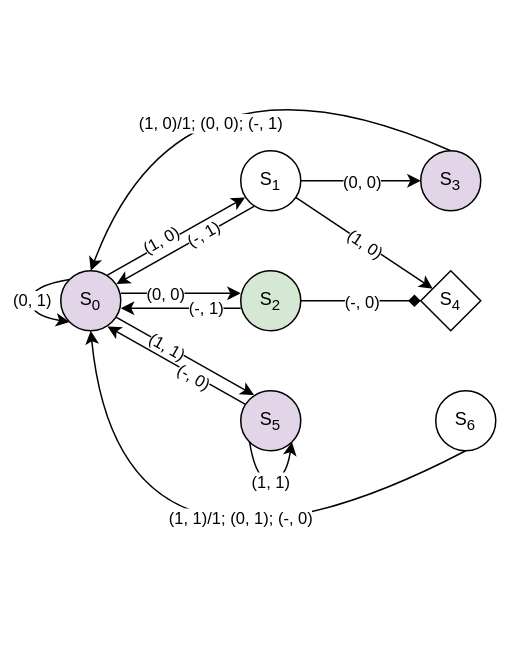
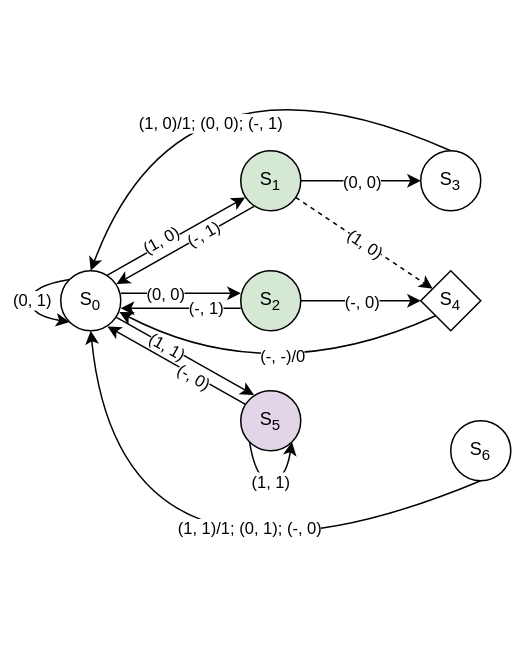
  <mxCell id="0" />
  <mxCell id="1" parent="0" />
- <mxCell id="2" value="S&lt;sub&gt;1&lt;/sub&gt;" style="ellipse;whiteSpace=wrap;html=1;aspect=fixed;" vertex="1" parent="1"><mxGeometry x="160" y="100" width="40" height="40" as="geometry" /></mxCell>
- <mxCell id="3" value="S&lt;sub&gt;0&lt;/sub&gt;" style="ellipse;whiteSpace=wrap;html=1;aspect=fixed;fillColor=#e1d5e7;" vertex="1" parent="1"><mxGeometry x="40" y="180" width="40" height="40" as="geometry" /></mxCell>
+ <mxCell id="2" value="S&lt;sub&gt;1&lt;/sub&gt;" style="ellipse;whiteSpace=wrap;html=1;aspect=fixed;fillColor=#d5e8d4;" vertex="1" parent="1"><mxGeometry x="160" y="100" width="40" height="40" as="geometry" /></mxCell>
+ <mxCell id="3" value="S&lt;sub&gt;0&lt;/sub&gt;" style="ellipse;whiteSpace=wrap;html=1;aspect=fixed;" vertex="1" parent="1"><mxGeometry x="40" y="180" width="40" height="40" as="geometry" /></mxCell>
  <mxCell id="4" value="S&lt;sub&gt;2&lt;/sub&gt;" style="ellipse;whiteSpace=wrap;html=1;aspect=fixed;fillColor=#d5e8d4;" vertex="1" parent="1"><mxGeometry x="160" y="180" width="40" height="40" as="geometry" /></mxCell>
- <mxCell id="5" value="S&lt;sub&gt;3&lt;/sub&gt;" style="ellipse;whiteSpace=wrap;html=1;aspect=fixed;fillColor=#e1d5e7;" vertex="1" parent="1"><mxGeometry x="280" y="100" width="40" height="40" as="geometry" /></mxCell>
+ <mxCell id="5" value="S&lt;sub&gt;3&lt;/sub&gt;" style="ellipse;whiteSpace=wrap;html=1;aspect=fixed;" vertex="1" parent="1"><mxGeometry x="280" y="100" width="40" height="40" as="geometry" /></mxCell>
  <mxCell id="6" value="S&lt;sub&gt;4&lt;/sub&gt;" style="rhombus;whiteSpace=wrap;html=1;aspect=fixed;" vertex="1" parent="1"><mxGeometry x="280" y="180" width="40" height="40" as="geometry" /></mxCell>
  <mxCell id="7" value="S&lt;sub&gt;5&lt;/sub&gt;" style="ellipse;whiteSpace=wrap;html=1;aspect=fixed;fillColor=#e1d5e7;" vertex="1" parent="1"><mxGeometry x="160" y="260" width="40" height="40" as="geometry" /></mxCell>
- <mxCell id="8" value="S&lt;sub&gt;6&lt;/sub&gt;" style="ellipse;whiteSpace=wrap;html=1;aspect=fixed;" vertex="1" parent="1"><mxGeometry x="290" y="260" width="40" height="40" as="geometry" /></mxCell>
+ <mxCell id="8" value="S&lt;sub&gt;6&lt;/sub&gt;" style="ellipse;whiteSpace=wrap;html=1;aspect=fixed;" vertex="1" parent="1"><mxGeometry x="300" y="280" width="40" height="40" as="geometry" /></mxCell>
  <mxCell id="9" value="" style="endArrow=classic;html=1;rounded=0;exitX=1;exitY=0;exitDx=0;exitDy=0;entryX=0;entryY=1;entryDx=0;entryDy=0;arcSize=20;jumpSize=6;labelBorderColor=none;textShadow=0;" edge="1" parent="1"><mxGeometry width="50" height="50" relative="1" as="geometry"><mxPoint x="71.142" y="182.858" as="sourcePoint" /><mxPoint x="162.858" y="131.142" as="targetPoint" /></mxGeometry></mxCell>
  <mxCell id="10" value="(1, 0)" style="edgeLabel;html=1;align=center;verticalAlign=middle;resizable=0;points=[];horizontal=1;labelPosition=center;verticalLabelPosition=middle;rotation=330.6;" vertex="1" connectable="0" parent="9"><mxGeometry x="-0.188" y="2" relative="1" as="geometry"><mxPoint x="-1" as="offset" /></mxGeometry></mxCell>
  <mxCell id="11" value="" style="endArrow=classic;html=1;rounded=0;entryX=0;entryY=0.5;entryDx=0;entryDy=0;" edge="1" parent="1" target="5"><mxGeometry width="50" height="50" relative="1" as="geometry"><mxPoint x="200" y="120" as="sourcePoint" /><mxPoint x="250" y="70" as="targetPoint" /></mxGeometry></mxCell>
  <mxCell id="12" value="(0, 0)" style="edgeLabel;html=1;align=center;verticalAlign=middle;resizable=0;points=[];" vertex="1" connectable="0" parent="11"><mxGeometry relative="1" as="geometry"><mxPoint as="offset" /></mxGeometry></mxCell>
  <mxCell id="13" value="" style="endArrow=classic;html=1;rounded=0;exitX=0;exitY=1;exitDx=0;exitDy=0;entryX=1;entryY=0;entryDx=0;entryDy=0;" edge="1" parent="1"><mxGeometry width="50" height="50" relative="1" as="geometry"><mxPoint x="168.858" y="137.142" as="sourcePoint" /><mxPoint x="77.142" y="188.858" as="targetPoint" /></mxGeometry></mxCell>
  <mxCell id="14" value="(-, 1)" style="edgeLabel;html=1;align=center;verticalAlign=middle;resizable=0;points=[];rotation=330.6;" vertex="1" connectable="0" parent="13"><mxGeometry x="-0.254" y="-1" relative="1" as="geometry"><mxPoint as="offset" /></mxGeometry></mxCell>
- <mxCell id="15" value="" style="endArrow=classic;html=1;rounded=0;" edge="1" parent="1" source="2" target="6"><mxGeometry width="50" height="50" relative="1" as="geometry"><mxPoint x="190" y="210" as="sourcePoint" /><mxPoint x="240" y="160" as="targetPoint" /></mxGeometry></mxCell>
+ <mxCell id="15" value="" style="endArrow=classic;html=1;rounded=0;dashed=1;" edge="1" parent="1" source="2" target="6"><mxGeometry width="50" height="50" relative="1" as="geometry"><mxPoint x="190" y="210" as="sourcePoint" /><mxPoint x="240" y="160" as="targetPoint" /></mxGeometry></mxCell>
  <mxCell id="16" value="(1, 0)" style="edgeLabel;html=1;align=center;verticalAlign=middle;resizable=0;points=[];rotation=33.6;" vertex="1" connectable="0" parent="15"><mxGeometry relative="1" as="geometry"><mxPoint as="offset" /></mxGeometry></mxCell>
- <mxCell id="17" value="" style="endArrow=diamond;html=1;rounded=0;exitX=1;exitY=0.5;exitDx=0;exitDy=0;entryX=0;entryY=0.5;entryDx=0;entryDy=0;" edge="1" parent="1" source="4" target="6"><mxGeometry width="50" height="50" relative="1" as="geometry"><mxPoint x="190" y="210" as="sourcePoint" /><mxPoint x="240" y="160" as="targetPoint" /></mxGeometry></mxCell>
+ <mxCell id="17" value="" style="endArrow=classic;html=1;rounded=0;exitX=1;exitY=0.5;exitDx=0;exitDy=0;entryX=0;entryY=0.5;entryDx=0;entryDy=0;" edge="1" parent="1" source="4" target="6"><mxGeometry width="50" height="50" relative="1" as="geometry"><mxPoint x="190" y="210" as="sourcePoint" /><mxPoint x="240" y="160" as="targetPoint" /></mxGeometry></mxCell>
  <mxCell id="18" value="(-, 0)" style="edgeLabel;html=1;align=center;verticalAlign=middle;resizable=0;points=[];" vertex="1" connectable="0" parent="17"><mxGeometry relative="1" as="geometry"><mxPoint as="offset" /></mxGeometry></mxCell>
  <mxCell id="19" value="" style="endArrow=classic;html=1;rounded=0;entryX=0.5;entryY=0;entryDx=0;entryDy=0;curved=1;" edge="1" parent="1" target="3"><mxGeometry width="50" height="50" relative="1" as="geometry"><mxPoint x="300" y="100" as="sourcePoint" /><mxPoint x="130" y="90" as="targetPoint" /><Array as="points"><mxPoint x="120" y="20" /></Array></mxGeometry></mxCell>
  <mxCell id="20" value="(1, 0)/1; (0, 0); (-, 1)" style="edgeLabel;html=1;align=center;verticalAlign=middle;resizable=0;points=[];" vertex="1" connectable="0" parent="19"><mxGeometry x="0.351" y="40" relative="1" as="geometry"><mxPoint as="offset" /></mxGeometry></mxCell>
  <mxCell id="21" value="" style="endArrow=classic;html=1;rounded=0;exitX=1;exitY=1;exitDx=0;exitDy=0;entryX=0;entryY=0;entryDx=0;entryDy=0;" edge="1" parent="1"><mxGeometry width="50" height="50" relative="1" as="geometry"><mxPoint x="77.142" y="211.142" as="sourcePoint" /><mxPoint x="168.858" y="262.858" as="targetPoint" /></mxGeometry></mxCell>
  <mxCell id="22" value="(1, 1)" style="edgeLabel;html=1;align=center;verticalAlign=middle;resizable=0;points=[];rotation=29.6;" vertex="1" connectable="0" parent="21"><mxGeometry relative="1" as="geometry"><mxPoint x="-12" y="-7" as="offset" /></mxGeometry></mxCell>
  <mxCell id="23" value="" style="endArrow=classic;html=1;rounded=0;exitX=0;exitY=0;exitDx=0;exitDy=0;entryX=1;entryY=1;entryDx=0;entryDy=0;" edge="1" parent="1"><mxGeometry width="50" height="50" relative="1" as="geometry"><mxPoint x="162.858" y="268.858" as="sourcePoint" /><mxPoint x="71.142" y="217.142" as="targetPoint" /></mxGeometry></mxCell>
  <mxCell id="24" value="(-, 0)" style="edgeLabel;html=1;align=center;verticalAlign=middle;resizable=0;points=[];rotation=29.6;" vertex="1" connectable="0" parent="23"><mxGeometry relative="1" as="geometry"><mxPoint x="12" y="7" as="offset" /></mxGeometry></mxCell>
  <mxCell id="25" value="" style="endArrow=classic;html=1;rounded=0;exitX=0;exitY=1;exitDx=0;exitDy=0;entryX=1;entryY=1;entryDx=0;entryDy=0;curved=1;" edge="1" parent="1" source="7" target="7"><mxGeometry width="50" height="50" relative="1" as="geometry"><mxPoint x="160" y="320" as="sourcePoint" /><mxPoint x="210" y="270" as="targetPoint" /><Array as="points"><mxPoint x="170" y="320" /><mxPoint x="190" y="320" /></Array></mxGeometry></mxCell>
  <mxCell id="26" value="(1, 1)" style="edgeLabel;html=1;align=center;verticalAlign=middle;resizable=0;points=[];" vertex="1" connectable="0" parent="25"><mxGeometry relative="1" as="geometry"><mxPoint as="offset" /></mxGeometry></mxCell>
  <mxCell id="27" value="" style="endArrow=classic;html=1;rounded=0;exitX=0.5;exitY=1;exitDx=0;exitDy=0;entryX=0.5;entryY=1;entryDx=0;entryDy=0;curved=1;" edge="1" parent="1" source="8" target="3"><mxGeometry width="50" height="50" relative="1" as="geometry"><mxPoint x="140" y="320" as="sourcePoint" /><mxPoint x="190" y="270" as="targetPoint" /><Array as="points"><mxPoint x="80" y="420" /></Array></mxGeometry></mxCell>
  <mxCell id="28" value="(1, 1)/1; (0, 1); (-, 0)" style="edgeLabel;html=1;align=center;verticalAlign=middle;resizable=0;points=[];" vertex="1" connectable="0" parent="27"><mxGeometry x="-0.329" y="-30" relative="1" as="geometry"><mxPoint as="offset" /></mxGeometry></mxCell>
  <mxCell id="29" value="" style="endArrow=classic;html=1;rounded=0;exitX=0;exitY=0;exitDx=0;exitDy=0;entryX=0;entryY=1;entryDx=0;entryDy=0;curved=1;" edge="1" parent="1" source="3" target="3"><mxGeometry width="50" height="50" relative="1" as="geometry"><mxPoint x="176" y="304" as="sourcePoint" /><mxPoint x="204" y="304" as="targetPoint" /><Array as="points"><mxPoint x="20" y="190" /><mxPoint x="20" y="210" /></Array></mxGeometry></mxCell>
  <mxCell id="30" value="(0, 1)" style="edgeLabel;html=1;align=center;verticalAlign=middle;resizable=0;points=[];" vertex="1" connectable="0" parent="29"><mxGeometry relative="1" as="geometry"><mxPoint as="offset" /></mxGeometry></mxCell>
  <mxCell id="31" value="" style="endArrow=classic;html=1;rounded=0;exitX=1;exitY=0.5;exitDx=0;exitDy=0;entryX=0;entryY=0.5;entryDx=0;entryDy=0;" edge="1" parent="1"><mxGeometry width="50" height="50" relative="1" as="geometry"><mxPoint x="80" y="195" as="sourcePoint" /><mxPoint x="160" y="195" as="targetPoint" /></mxGeometry></mxCell>
  <mxCell id="32" value="(0, 0)" style="edgeLabel;html=1;align=center;verticalAlign=middle;resizable=0;points=[];" vertex="1" connectable="0" parent="31"><mxGeometry x="-0.156" relative="1" as="geometry"><mxPoint x="-5" as="offset" /></mxGeometry></mxCell>
  <mxCell id="33" value="" style="endArrow=classic;html=1;rounded=0;exitX=0;exitY=0.5;exitDx=0;exitDy=0;entryX=1;entryY=0.5;entryDx=0;entryDy=0;" edge="1" parent="1"><mxGeometry width="50" height="50" relative="1" as="geometry"><mxPoint x="160" y="205" as="sourcePoint" /><mxPoint x="80" y="205" as="targetPoint" /></mxGeometry></mxCell>
  <mxCell id="34" value="(-, 1)" style="edgeLabel;html=1;align=center;verticalAlign=middle;resizable=0;points=[];" vertex="1" connectable="0" parent="33"><mxGeometry x="-0.276" y="-1" relative="1" as="geometry"><mxPoint x="5" as="offset" /></mxGeometry></mxCell>
+ <mxCell id="35" value="" style="endArrow=classic;html=1;rounded=0;exitX=0;exitY=1;exitDx=0;exitDy=0;entryX=0.978;entryY=0.689;entryDx=0;entryDy=0;entryPerimeter=0;curved=1;" edge="1" parent="1" source="6" target="3"><mxGeometry width="50" height="50" relative="1" as="geometry"><mxPoint x="190" y="250" as="sourcePoint" /><mxPoint x="240" y="200" as="targetPoint" /><Array as="points"><mxPoint x="180" y="260" /></Array></mxGeometry></mxCell>
+ <mxCell id="36" value="(-, -)/0" style="edgeLabel;html=1;align=center;verticalAlign=middle;resizable=0;points=[];" vertex="1" connectable="0" parent="35"><mxGeometry x="-0.115" y="-18" relative="1" as="geometry"><mxPoint as="offset" /></mxGeometry></mxCell>
